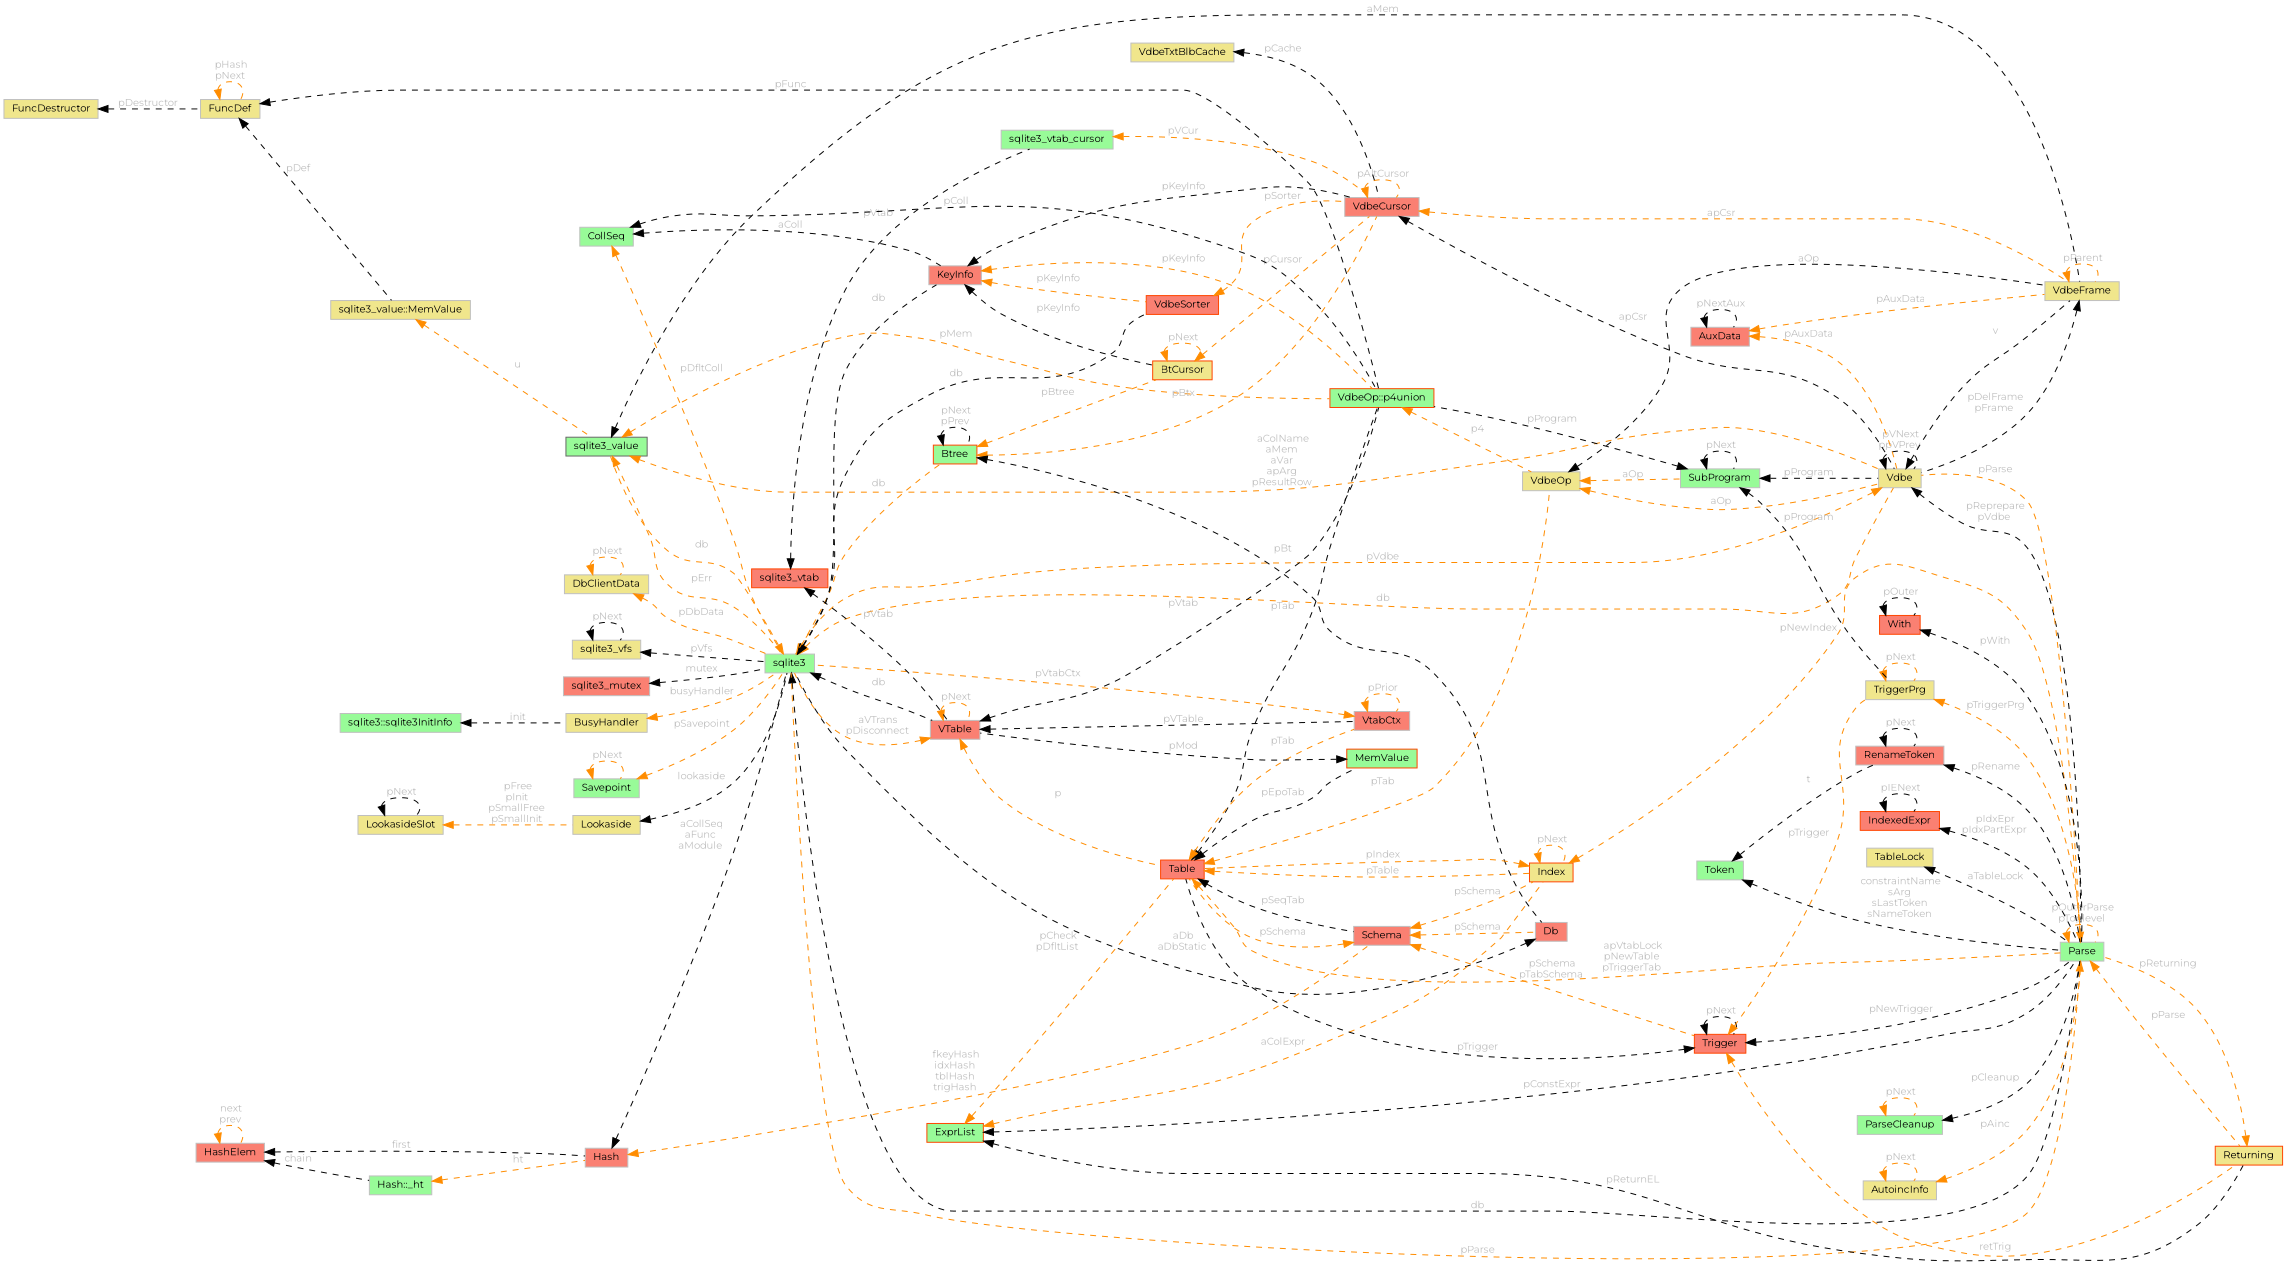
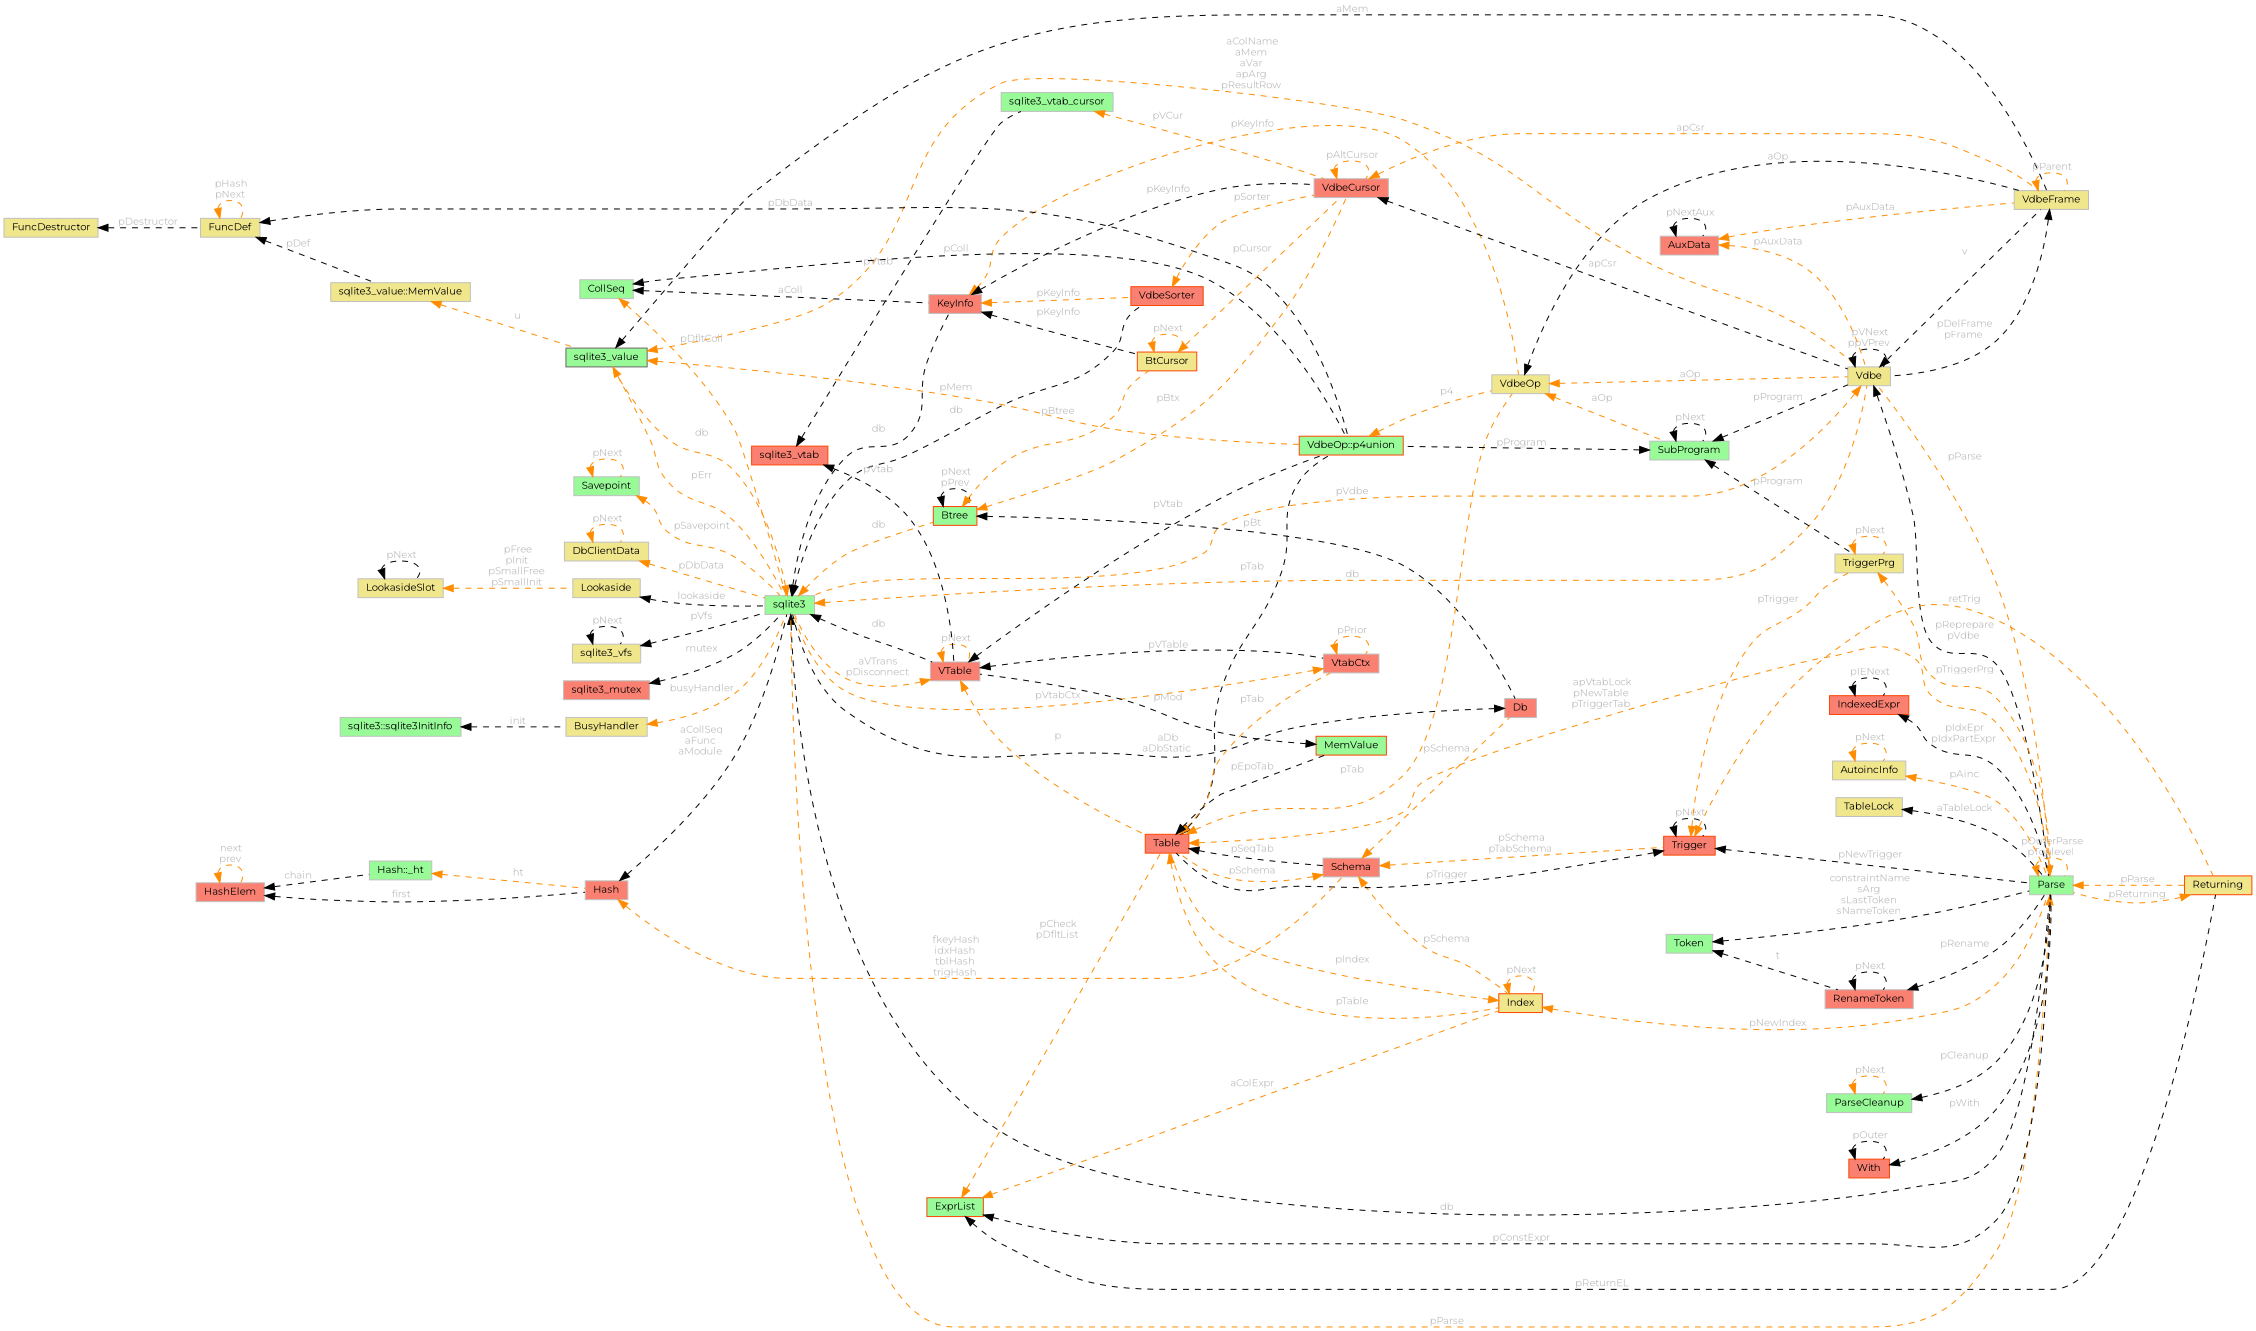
  digraph {
    fontname=Montserrat
    rankdir=LR
    node [color=grey75 fillcolor=khaki fontname=Montserrat fontsize=10 shape=box style=filled]
    edge [color=darkorange dir=back fontcolor=grey fontname=Montserrat fontsize=10 labelfontname=Helvetica labelfontsize=10 style=dashed]
    n1 [color=gray40 fillcolor=palegreen fontcolor=black height=0.2 label=sqlite3_value width=0.4]
    n2 [fillcolor=palegreen height=0.2 label=sqlite3 width=0.4]
    n3 [height=0.2 label=Vdbe width=0.4]
    n4 [color=orangered fillcolor=palegreen height=0.2 label="VdbeOp::p4union" width=0.4]
    n5 [height=0.2 label=VdbeFrame width=0.4]
    n6 [fillcolor=palegreen height=0.2 label=Parse width=0.4]
    n7 [fillcolor=salmon height=0.2 label=VTable width=0.4]
    n8 [fillcolor=salmon height=0.2 label=KeyInfo width=0.4]
    n9 [color=orangered fillcolor=palegreen height=0.2 label=Btree width=0.4]
    n10 [color=orangered fillcolor=salmon height=0.2 label=VdbeSorter width=0.4]
    n11 [height=0.2 label=VdbeOp width=0.4]
    n12 [height=0.2 label="sqlite3_value::MemValue" width=0.4]
    n13 [height=0.2 label=FuncDef width=0.4]
    n14 [height=0.2 label=FuncDestructor width=0.4]
    n15 [color=orangered height=0.2 label=Returning width=0.4]
    n16 [color=orangered fillcolor=salmon height=0.2 label=Table width=0.4]
    n17 [fillcolor=salmon height=0.2 label=VtabCtx width=0.4]
    n18 [fillcolor=salmon height=0.2 label=VdbeCursor width=0.4]
    n19 [color=orangered height=0.2 label=BtCursor width=0.4]
    n20 [fillcolor=salmon height=0.2 label=Db width=0.4]
    n21 [height=0.2 label=sqlite3_vfs width=0.4]
    n22 [color=orangered fillcolor=palegreen height=0.2 label=ExprList width=0.4]
    n23 [color=orangered height=0.2 label=Index width=0.4]
    n24 [fillcolor=salmon height=0.2 label=Schema width=0.4]
    n25 [color=orangered fillcolor=palegreen height=0.2 label=MemValue width=0.4]
    n26 [color=orangered fillcolor=salmon height=0.2 label=IndexedExpr width=0.4]
    n27 [height=0.2 label=TableLock width=0.4]
    n28 [height=0.2 label=AutoincInfo width=0.4]
    n29 [color=orangered fillcolor=salmon height=0.2 label=Trigger width=0.4]
    n30 [height=0.2 label=TriggerPrg width=0.4]
    n31 [fillcolor=salmon height=0.2 label=Hash width=0.4]
    n32 [fillcolor=salmon height=0.2 label=HashElem width=0.4]
    n33 [fillcolor=palegreen height=0.2 label="Hash::_ht" width=0.4]
    n34 [color=orangered fillcolor=salmon height=0.2 label=sqlite3_vtab width=0.4]
    n35 [fillcolor=palegreen height=0.2 label=sqlite3_vtab_cursor width=0.4]
    n36 [fillcolor=palegreen height=0.2 label=SubProgram width=0.4]
    n37 [fillcolor=palegreen height=0.2 label=CollSeq width=0.4]
    n38 [fillcolor=palegreen height=0.2 label=ParseCleanup width=0.4]
    n39 [fillcolor=palegreen height=0.2 label=Token width=0.4]
    n40 [fillcolor=salmon height=0.2 label=RenameToken width=0.4]
    n41 [color=orangered fillcolor=salmon height=0.2 label=With width=0.4]
-   n42 [height=0.2 label=VdbeTxtBlbCache width=0.4]
    n43 [fillcolor=salmon height=0.2 label=AuxData width=0.4]
    n44 [fillcolor=salmon height=0.2 label=sqlite3_mutex width=0.4]
    n45 [fillcolor=palegreen height=0.2 label="sqlite3::sqlite3InitInfo" width=0.4]
    n46 [height=0.2 label=BusyHandler width=0.4]
    n47 [height=0.2 label=Lookaside width=0.4]
    n48 [height=0.2 label=LookasideSlot width=0.4]
    n49 [fillcolor=palegreen height=0.2 label=Savepoint width=0.4]
    n50 [height=0.2 label=DbClientData width=0.4]
    n1 -> n2 [label=" pErr"]
    n1 -> n3 [label=" aColName\naMem\naVar\napArg\npResultRow"]
    n1 -> n4 [label=" pMem"]
    n1 -> n5 [color=black label=" aMem"]
    n2 -> n1 [label=" db"]
    n2 -> n3 [label=" db"]
    n2 -> n6 [color=black label=" db"]
    n2 -> n7 [color=black label=" db"]
    n2 -> n8 [color=black label=" db"]
    n2 -> n9 [label=" db"]
    n2 -> n10 [color=black label=" db"]
    n3 -> n2 [label=" pVdbe"]
    n3 -> n3 [color=black label=" pVNext\nppVPrev"]
    n3 -> n5 [color=black label=" v"]
    n3 -> n6 [color=black label=" pReprepare\npVdbe"]
    n4 -> n11 [label=" p4"]
    n5 -> n3 [color=black label=" pDelFrame\npFrame"]
    n5 -> n5 [label=" pParent"]
    n6 -> n2 [label=" pParse"]
    n6 -> n3 [label=" pParse"]
    n6 -> n6 [label=" pOuterParse\npToplevel"]
    n6 -> n15 [label=" pParse"]
    n7 -> n2 [label=" aVTrans\npDisconnect"]
    n7 -> n4 [color=black label=" pVtab"]
    n7 -> n7 [label=" pNext"]
    n7 -> n16 [label=" p"]
    n7 -> n17 [color=black label=" pVTable"]
-   n8 -> n4 [label=" pKeyInfo"]
+   n8 -> n11 [label=" pKeyInfo"]
    n8 -> n10 [label=" pKeyInfo"]
    n8 -> n18 [color=black label=" pKeyInfo"]
    n8 -> n19 [color=black label=" pKeyInfo"]
    n9 -> n9 [color=black label=" pNext\npPrev"]
    n9 -> n18 [label=" pBtx"]
    n9 -> n19 [label=" pBtree"]
    n9 -> n20 [color=black label=" pBt"]
    n10 -> n18 [label=" pSorter"]
    n11 -> n3 [label=" aOp"]
    n11 -> n5 [color=black label=" aOp"]
    n11 -> n36 [label=" aOp"]
    n12 -> n1 [label=" u"]
-   n13 -> n4 [color=black label=" pFunc"]
+   n13 -> n4 [color=black label=" pDbData"]
    n13 -> n12 [color=black label=" pDef"]
    n13 -> n13 [label=" pHash\npNext"]
    n14 -> n13 [color=black label=" pDestructor"]
    n15 -> n6 [label=" pReturning"]
    n16 -> n4 [color=black label=" pTab"]
    n16 -> n6 [label=" apVtabLock\npNewTable\npTriggerTab"]
    n16 -> n11 [label=" pTab"]
    n16 -> n17 [label=" pTab"]
    n16 -> n23 [label=" pTable"]
    n16 -> n24 [color=black label=" pSeqTab"]
    n16 -> n25 [color=black label=" pEpoTab"]
    n17 -> n2 [label=" pVtabCtx"]
    n17 -> n17 [label=" pPrior"]
    n18 -> n3 [color=black label=" apCsr"]
    n18 -> n5 [label=" apCsr"]
    n18 -> n18 [label=" pAltCursor"]
    n19 -> n18 [label=" pCursor"]
    n19 -> n19 [label=" pNext"]
    n20 -> n2 [color=black label=" aDb\naDbStatic"]
    n21 -> n2 [color=black label=" pVfs"]
    n21 -> n21 [color=black label=" pNext"]
    n22 -> n6 [color=black label=" pConstExpr"]
    n22 -> n15 [color=black label=" pReturnEL"]
    n22 -> n16 [label=" pCheck\npDfltList"]
    n22 -> n23 [label=" aColExpr"]
    n23 -> n6 [label=" pNewIndex"]
    n23 -> n16 [label=" pIndex"]
    n23 -> n23 [label=" pNext"]
    n24 -> n16 [label=" pSchema"]
    n24 -> n20 [label=" pSchema"]
    n24 -> n23 [label=" pSchema"]
    n24 -> n29 [label=" pSchema\npTabSchema"]
    n25 -> n7 [color=black label=" pMod"]
    n26 -> n6 [color=black label=" pIdxEpr\npIdxPartExpr"]
    n26 -> n26 [color=black label=" pIENext"]
    n27 -> n6 [color=black label=" aTableLock"]
    n28 -> n6 [label=" pAinc"]
    n28 -> n28 [label=" pNext"]
    n29 -> n6 [color=black label=" pNewTrigger"]
    n29 -> n15 [label=" retTrig"]
    n29 -> n16 [color=black label=" pTrigger"]
    n29 -> n29 [color=black label=" pNext"]
    n29 -> n30 [label=" pTrigger"]
    n30 -> n6 [label=" pTriggerPrg"]
    n30 -> n30 [label=" pNext"]
    n31 -> n2 [color=black label=" aCollSeq\naFunc\naModule"]
    n31 -> n24 [label=" fkeyHash\nidxHash\ntblHash\ntrigHash"]
    n32 -> n31 [color=black label=" first"]
    n32 -> n32 [label=" next\nprev"]
    n32 -> n33 [color=black label=" chain"]
    n33 -> n31 [label=" ht"]
    n34 -> n7 [color=black label=" pVtab"]
    n34 -> n35 [color=black label=" pVtab"]
    n35 -> n18 [label=" pVCur"]
    n36 -> n3 [color=black label=" pProgram"]
    n36 -> n4 [color=black label=" pProgram"]
    n36 -> n30 [color=black label=" pProgram"]
    n36 -> n36 [color=black label=" pNext"]
    n37 -> n2 [label=" pDfltColl"]
    n37 -> n4 [color=black label=" pColl"]
    n37 -> n8 [color=black label=" aColl"]
    n38 -> n6 [color=black label=" pCleanup"]
    n38 -> n38 [label=" pNext"]
    n39 -> n6 [color=black label=" constraintName\nsArg\nsLastToken\nsNameToken"]
    n39 -> n40 [color=black label=" t"]
    n40 -> n6 [color=black label=" pRename"]
    n40 -> n40 [color=black label=" pNext"]
    n41 -> n6 [color=black label=" pWith"]
    n41 -> n41 [color=black label=" pOuter"]
-   n42 -> n18 [color=black label=" pCache"]
    n43 -> n3 [label=" pAuxData"]
    n43 -> n5 [label=" pAuxData"]
    n43 -> n43 [color=black label=" pNextAux"]
    n44 -> n2 [color=black label=" mutex"]
    n45 -> n46 [color=black label=" init"]
    n46 -> n2 [label=" busyHandler"]
    n47 -> n2 [color=black label=" lookaside"]
    n48 -> n47 [label=" pFree\npInit\npSmallFree\npSmallInit"]
    n48 -> n48 [color=black label=" pNext"]
    n49 -> n2 [label=" pSavepoint"]
    n49 -> n49 [label=" pNext"]
    n50 -> n2 [label=" pDbData"]
    n50 -> n50 [label=" pNext"]
  }
